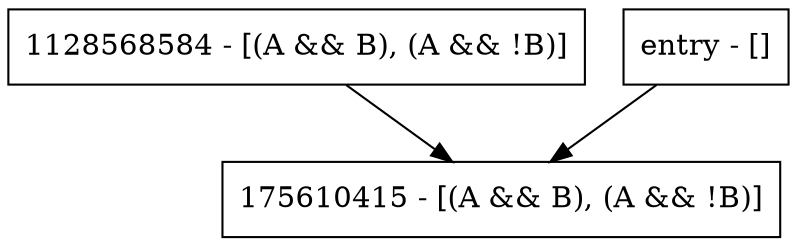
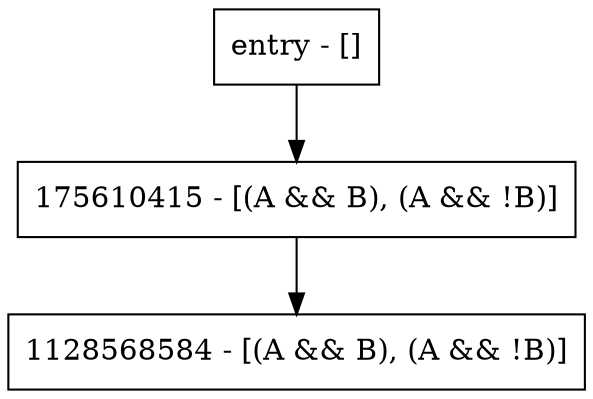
  digraph {
    node [shape=record]
    n1 [label="175610415 - [(A && B), (A && !B)]"]
    n2 [label="1128568584 - [(A && B), (A && !B)]"]
    n3 [label="entry - []"]
-   n2 -> n1
+   n1 -> n2
    n3 -> n1
  }
